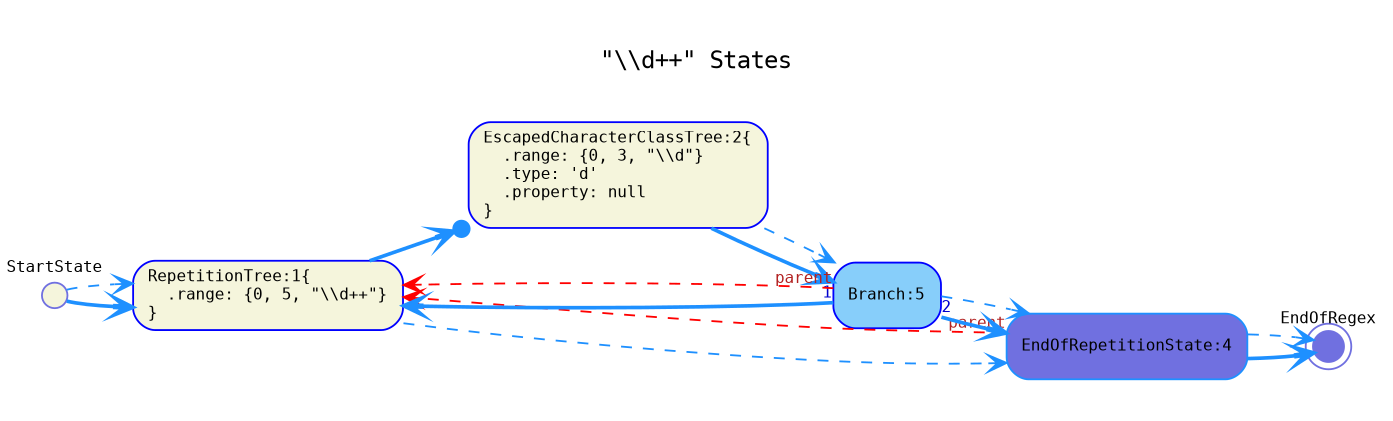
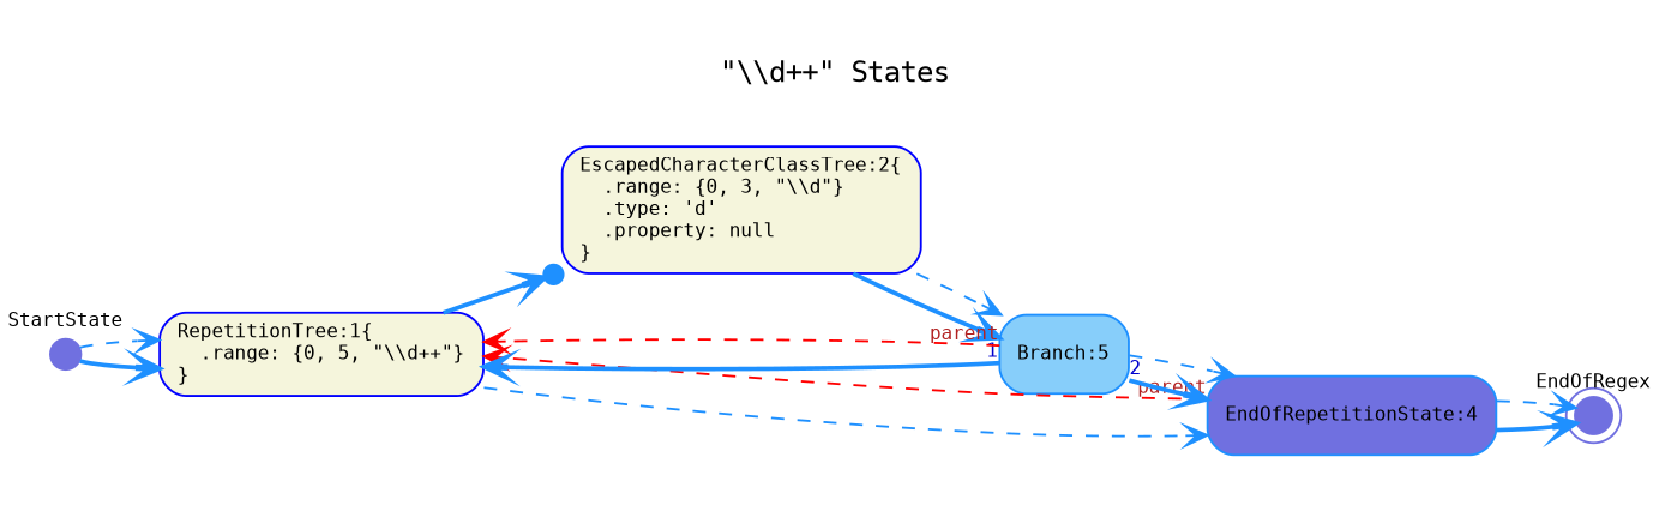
  digraph {
    fontname=Monospace
    fontsize=13
    label="\"\\\\d++\" States"
    labelloc=t
    rankdir=LR
    node [color=Blue fillcolor="#7070E0" fixedsize=false fontname=Monospace fontsize=9 shape=box style="rounded,filled"]
    edge [arrowhead=vee arrowtail=none color=DodgerBlue dir=both fontcolor=MediumBlue fontname=Monospace fontsize=9 style=dashed]
    n1 [fillcolor=Beige label="RepetitionTree:1\{\l  .range: \{0, 5, \"\\\\d++\"\}\l\}\l" width=0.75]
    n2 [fillcolor=Beige label="EscapedCharacterClassTree:2\{\l  .range: \{0, 3, \"\\\\d\"\}\l  .type: 'd'\l  .property: null\l\}\l" width=0.75]
    n3 [color=DodgerBlue label="EndOfRepetitionState:4\l" width=0.75]
-   n4 [fillcolor=LightSkyBlue label="Branch:5\l" width=0.75]
+   n4 [color=DodgerBlue fillcolor=LightSkyBlue label="Branch:5\l" width=0.75]
    n5 [color="#7070E0" fixedsize=true label="EndOfRegex\l\l\l\l" shape=doublecircle width=0.12]
-   n6 [color="#7070E0" fillcolor=Beige fixedsize=true label="StartState\l\l\l\l" shape=circle width=0.20]
+   n6 [color="#7070E0" fixedsize=true label="StartState\l\l\l\l" shape=circle width=0.20]
    n1 -> n2 [arrowhead=dotvee style=bold]
    n1 -> n3
    n2 -> n4 [style=bold]
    n2 -> n4
    n3 -> n1 [color=Red fontcolor=Firebrick taillabel=parent]
    n3 -> n5 [style=bold]
    n3 -> n5
    n4 -> n1 [style=bold taillabel=1]
    n4 -> n1 [color=Red fontcolor=Firebrick taillabel=parent]
    n4 -> n3 [style=bold taillabel=2]
    n4 -> n3
    n6 -> n1 [style=bold]
    n6 -> n1
  }
